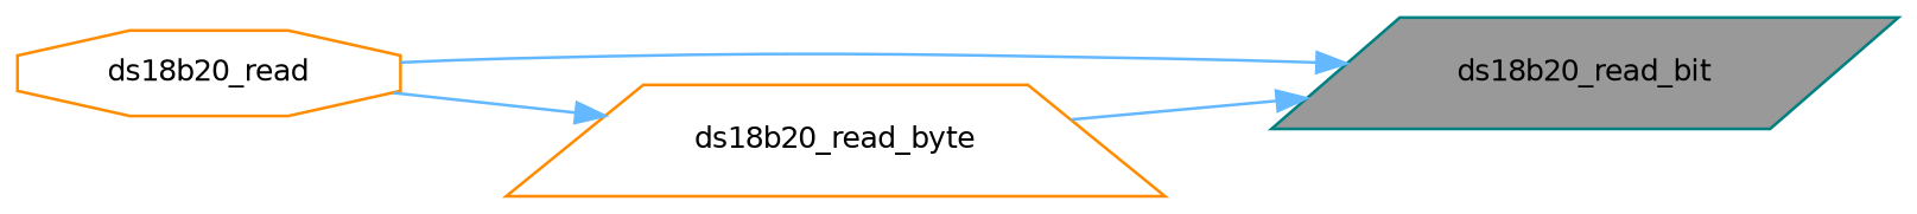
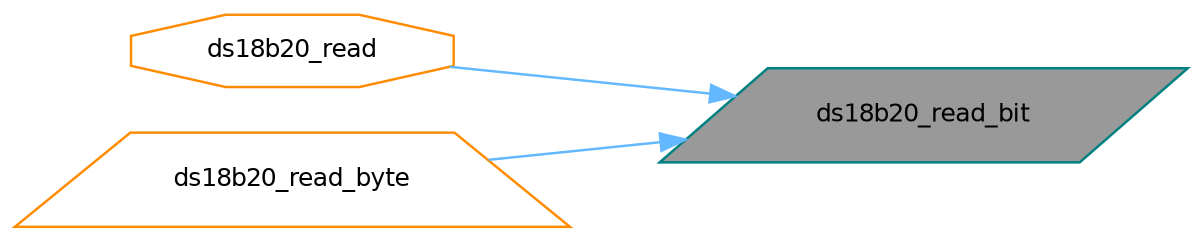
  digraph {
    rankdir=RL
    node [color=darkorange fillcolor=white fontname=Helvetica fontsize=10 style=filled]
    edge [color=steelblue1 dir=back fontname=Helvetica fontsize=10 labelfontname=Helvetica labelfontsize=10 style=solid]
    n1 [color=teal fillcolor=grey60 fontcolor=black height=0.2 label=ds18b20_read_bit shape=parallelogram width=0.4]
    n2 [height=0.2 label=ds18b20_read shape=octagon width=0.4]
    n3 [height=0.2 label=ds18b20_read_byte shape=trapezium width=0.4]
    n1 -> n2
    n1 -> n3
-   n3 -> n2
  }
